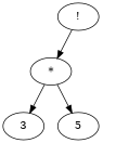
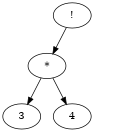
  digraph {
    rankdir=TB
    n1 [label="!"]
    n2 [label="*"]
    b [style=invis]
    n4 [label=3]
-   n5 [label=5]
+   n5 [label=4]
    n1 -> n2
    n1 -> b [style=invis]
    n2 -> n4
    n2 -> n5
  }
